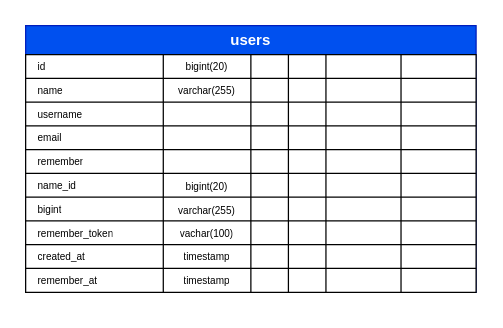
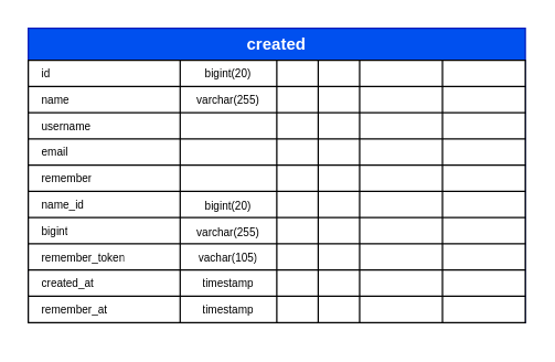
  <mxCell id="0" />
  <mxCell id="1" parent="0" />
  <mxCell id="2" value="" style="group" vertex="1" connectable="0" parent="1"><mxGeometry x="20" y="20" width="360" height="220" as="geometry" /></mxCell>
  <mxCell id="3" value="" style="group" vertex="1" connectable="0" parent="2"><mxGeometry width="360" height="213" as="geometry" /></mxCell>
- <mxCell id="4" value="users" style="swimlane;whiteSpace=wrap;html=1;fillColor=#0050ef;fontColor=#ffffff;strokeColor=#001DBC;" vertex="1" parent="3"><mxGeometry width="360" height="213" as="geometry"><mxRectangle width="70" height="20" as="alternateBounds" /></mxGeometry></mxCell>
+ <mxCell id="4" value="created" style="swimlane;whiteSpace=wrap;html=1;fillColor=#0050ef;fontColor=#ffffff;strokeColor=#001DBC;" vertex="1" parent="3"><mxGeometry width="360" height="213" as="geometry"><mxRectangle width="70" height="20" as="alternateBounds" /></mxGeometry></mxCell>
  <mxCell id="5" value="" style="shape=table;startSize=0;container=1;collapsible=0;childLayout=tableLayout;fontSize=8;" vertex="1" parent="4"><mxGeometry y="23" width="360" height="190" as="geometry" /></mxCell>
  <mxCell id="6" value="" style="shape=tableRow;horizontal=0;startSize=0;swimlaneHead=0;swimlaneBody=0;strokeColor=inherit;top=0;left=0;bottom=0;right=0;collapsible=0;dropTarget=0;fillColor=none;points=[[0,0.5],[1,0.5]];portConstraint=eastwest;fontSize=8;" vertex="1" parent="5"><mxGeometry width="360" height="19" as="geometry" /></mxCell>
  <mxCell id="7" value="id" style="shape=partialRectangle;html=1;whiteSpace=wrap;connectable=0;strokeColor=inherit;overflow=hidden;fillColor=none;top=0;left=0;bottom=0;right=0;pointerEvents=1;align=left;spacingRight=0;labelPadding=2;spacingLeft=8;fontSize=8;" vertex="1" parent="6"><mxGeometry width="110" height="19" as="geometry"><mxRectangle width="110" height="19" as="alternateBounds" /></mxGeometry></mxCell>
  <mxCell id="8" value="bigint(20)" style="shape=partialRectangle;html=1;whiteSpace=wrap;connectable=0;strokeColor=inherit;overflow=hidden;fillColor=none;top=0;left=0;bottom=0;right=0;pointerEvents=1;fontSize=8;" vertex="1" parent="6"><mxGeometry x="110" width="70" height="19" as="geometry"><mxRectangle width="70" height="19" as="alternateBounds" /></mxGeometry></mxCell>
  <mxCell id="9" value="" style="shape=partialRectangle;html=1;whiteSpace=wrap;connectable=0;strokeColor=inherit;overflow=hidden;fillColor=none;top=0;left=0;bottom=0;right=0;pointerEvents=1;" vertex="1" parent="6"><mxGeometry x="180" width="30" height="19" as="geometry"><mxRectangle width="30" height="19" as="alternateBounds" /></mxGeometry></mxCell>
  <mxCell id="10" value="" style="shape=partialRectangle;html=1;whiteSpace=wrap;connectable=0;strokeColor=inherit;overflow=hidden;fillColor=none;top=0;left=0;bottom=0;right=0;pointerEvents=1;" vertex="1" parent="6"><mxGeometry x="210" width="30" height="19" as="geometry"><mxRectangle width="30" height="19" as="alternateBounds" /></mxGeometry></mxCell>
  <mxCell id="11" value="" style="shape=partialRectangle;html=1;whiteSpace=wrap;connectable=0;strokeColor=inherit;overflow=hidden;fillColor=none;top=0;left=0;bottom=0;right=0;pointerEvents=1;" vertex="1" parent="6"><mxGeometry x="240" width="60" height="19" as="geometry"><mxRectangle width="60" height="19" as="alternateBounds" /></mxGeometry></mxCell>
  <mxCell id="12" value="" style="shape=partialRectangle;html=1;whiteSpace=wrap;connectable=0;strokeColor=inherit;overflow=hidden;fillColor=none;top=0;left=0;bottom=0;right=0;pointerEvents=1;" vertex="1" parent="6"><mxGeometry x="300" width="60" height="19" as="geometry"><mxRectangle width="60" height="19" as="alternateBounds" /></mxGeometry></mxCell>
  <mxCell id="13" value="" style="shape=tableRow;horizontal=0;startSize=0;swimlaneHead=0;swimlaneBody=0;strokeColor=inherit;top=0;left=0;bottom=0;right=0;collapsible=0;dropTarget=0;fillColor=none;points=[[0,0.5],[1,0.5]];portConstraint=eastwest;" vertex="1" parent="5"><mxGeometry y="19" width="360" height="19" as="geometry" /></mxCell>
  <mxCell id="14" value="name" style="shape=partialRectangle;html=1;whiteSpace=wrap;connectable=0;strokeColor=inherit;overflow=hidden;fillColor=none;top=0;left=0;bottom=0;right=0;pointerEvents=1;align=left;spacingRight=0;labelPadding=2;spacingLeft=8;fontSize=8;" vertex="1" parent="13"><mxGeometry width="110" height="19" as="geometry"><mxRectangle width="110" height="19" as="alternateBounds" /></mxGeometry></mxCell>
  <mxCell id="15" value="varchar(255)" style="shape=partialRectangle;html=1;whiteSpace=wrap;connectable=0;strokeColor=inherit;overflow=hidden;fillColor=none;top=0;left=0;bottom=0;right=0;pointerEvents=1;fontSize=8;" vertex="1" parent="13"><mxGeometry x="110" width="70" height="19" as="geometry"><mxRectangle width="70" height="19" as="alternateBounds" /></mxGeometry></mxCell>
  <mxCell id="16" value="" style="shape=partialRectangle;html=1;whiteSpace=wrap;connectable=0;strokeColor=inherit;overflow=hidden;fillColor=none;top=0;left=0;bottom=0;right=0;pointerEvents=1;" vertex="1" parent="13"><mxGeometry x="180" width="30" height="19" as="geometry"><mxRectangle width="30" height="19" as="alternateBounds" /></mxGeometry></mxCell>
  <mxCell id="17" value="" style="shape=partialRectangle;html=1;whiteSpace=wrap;connectable=0;strokeColor=inherit;overflow=hidden;fillColor=none;top=0;left=0;bottom=0;right=0;pointerEvents=1;" vertex="1" parent="13"><mxGeometry x="210" width="30" height="19" as="geometry"><mxRectangle width="30" height="19" as="alternateBounds" /></mxGeometry></mxCell>
  <mxCell id="18" value="" style="shape=partialRectangle;html=1;whiteSpace=wrap;connectable=0;strokeColor=inherit;overflow=hidden;fillColor=none;top=0;left=0;bottom=0;right=0;pointerEvents=1;" vertex="1" parent="13"><mxGeometry x="240" width="60" height="19" as="geometry"><mxRectangle width="60" height="19" as="alternateBounds" /></mxGeometry></mxCell>
  <mxCell id="19" value="" style="shape=partialRectangle;html=1;whiteSpace=wrap;connectable=0;strokeColor=inherit;overflow=hidden;fillColor=none;top=0;left=0;bottom=0;right=0;pointerEvents=1;" vertex="1" parent="13"><mxGeometry x="300" width="60" height="19" as="geometry"><mxRectangle width="60" height="19" as="alternateBounds" /></mxGeometry></mxCell>
  <mxCell id="20" value="" style="shape=tableRow;horizontal=0;startSize=0;swimlaneHead=0;swimlaneBody=0;strokeColor=inherit;top=0;left=0;bottom=0;right=0;collapsible=0;dropTarget=0;fillColor=none;points=[[0,0.5],[1,0.5]];portConstraint=eastwest;" vertex="1" parent="5"><mxGeometry y="38" width="360" height="19" as="geometry" /></mxCell>
  <mxCell id="21" value="username" style="shape=partialRectangle;html=1;whiteSpace=wrap;connectable=0;strokeColor=inherit;overflow=hidden;fillColor=none;top=0;left=0;bottom=0;right=0;pointerEvents=1;align=left;spacingRight=0;labelPadding=2;spacingLeft=8;fontSize=8;" vertex="1" parent="20"><mxGeometry width="110" height="19" as="geometry"><mxRectangle width="110" height="19" as="alternateBounds" /></mxGeometry></mxCell>
  <mxCell id="22" value="&lt;span style=&quot;font-size: 8px;&quot;&gt;&lt;font style=&quot;color: light-dark(rgb(255, 255, 255), rgb(255, 255, 255));&quot;&gt;varchar(255)&lt;/font&gt;&lt;/span&gt;" style="shape=partialRectangle;html=1;whiteSpace=wrap;connectable=0;strokeColor=inherit;overflow=hidden;fillColor=none;top=0;left=0;bottom=0;right=0;pointerEvents=1;" vertex="1" parent="20"><mxGeometry x="110" width="70" height="19" as="geometry"><mxRectangle width="70" height="19" as="alternateBounds" /></mxGeometry></mxCell>
  <mxCell id="23" value="" style="shape=partialRectangle;html=1;whiteSpace=wrap;connectable=0;strokeColor=inherit;overflow=hidden;fillColor=none;top=0;left=0;bottom=0;right=0;pointerEvents=1;" vertex="1" parent="20"><mxGeometry x="180" width="30" height="19" as="geometry"><mxRectangle width="30" height="19" as="alternateBounds" /></mxGeometry></mxCell>
  <mxCell id="24" value="" style="shape=partialRectangle;html=1;whiteSpace=wrap;connectable=0;strokeColor=inherit;overflow=hidden;fillColor=none;top=0;left=0;bottom=0;right=0;pointerEvents=1;" vertex="1" parent="20"><mxGeometry x="210" width="30" height="19" as="geometry"><mxRectangle width="30" height="19" as="alternateBounds" /></mxGeometry></mxCell>
  <mxCell id="25" value="" style="shape=partialRectangle;html=1;whiteSpace=wrap;connectable=0;strokeColor=inherit;overflow=hidden;fillColor=none;top=0;left=0;bottom=0;right=0;pointerEvents=1;" vertex="1" parent="20"><mxGeometry x="240" width="60" height="19" as="geometry"><mxRectangle width="60" height="19" as="alternateBounds" /></mxGeometry></mxCell>
  <mxCell id="26" value="" style="shape=partialRectangle;html=1;whiteSpace=wrap;connectable=0;strokeColor=inherit;overflow=hidden;fillColor=none;top=0;left=0;bottom=0;right=0;pointerEvents=1;" vertex="1" parent="20"><mxGeometry x="300" width="60" height="19" as="geometry"><mxRectangle width="60" height="19" as="alternateBounds" /></mxGeometry></mxCell>
  <mxCell id="27" value="" style="shape=tableRow;horizontal=0;startSize=0;swimlaneHead=0;swimlaneBody=0;strokeColor=inherit;top=0;left=0;bottom=0;right=0;collapsible=0;dropTarget=0;fillColor=none;points=[[0,0.5],[1,0.5]];portConstraint=eastwest;" vertex="1" parent="5"><mxGeometry y="57" width="360" height="19" as="geometry" /></mxCell>
  <mxCell id="28" value="email" style="shape=partialRectangle;html=1;whiteSpace=wrap;connectable=0;strokeColor=inherit;overflow=hidden;fillColor=none;top=0;left=0;bottom=0;right=0;pointerEvents=1;align=left;spacingRight=0;labelPadding=2;spacingLeft=8;fontSize=8;" vertex="1" parent="27"><mxGeometry width="110" height="19" as="geometry"><mxRectangle width="110" height="19" as="alternateBounds" /></mxGeometry></mxCell>
  <mxCell id="29" value="&lt;span style=&quot;font-size: 8px;&quot;&gt;&lt;font style=&quot;color: light-dark(rgb(255, 255, 255), rgb(255, 255, 255));&quot;&gt;varchar(255)&lt;/font&gt;&lt;/span&gt;" style="shape=partialRectangle;html=1;whiteSpace=wrap;connectable=0;strokeColor=inherit;overflow=hidden;fillColor=none;top=0;left=0;bottom=0;right=0;pointerEvents=1;" vertex="1" parent="27"><mxGeometry x="110" width="70" height="19" as="geometry"><mxRectangle width="70" height="19" as="alternateBounds" /></mxGeometry></mxCell>
  <mxCell id="30" value="" style="shape=partialRectangle;html=1;whiteSpace=wrap;connectable=0;strokeColor=inherit;overflow=hidden;fillColor=none;top=0;left=0;bottom=0;right=0;pointerEvents=1;" vertex="1" parent="27"><mxGeometry x="180" width="30" height="19" as="geometry"><mxRectangle width="30" height="19" as="alternateBounds" /></mxGeometry></mxCell>
  <mxCell id="31" value="" style="shape=partialRectangle;html=1;whiteSpace=wrap;connectable=0;strokeColor=inherit;overflow=hidden;fillColor=none;top=0;left=0;bottom=0;right=0;pointerEvents=1;" vertex="1" parent="27"><mxGeometry x="210" width="30" height="19" as="geometry"><mxRectangle width="30" height="19" as="alternateBounds" /></mxGeometry></mxCell>
  <mxCell id="32" value="" style="shape=partialRectangle;html=1;whiteSpace=wrap;connectable=0;strokeColor=inherit;overflow=hidden;fillColor=none;top=0;left=0;bottom=0;right=0;pointerEvents=1;" vertex="1" parent="27"><mxGeometry x="240" width="60" height="19" as="geometry"><mxRectangle width="60" height="19" as="alternateBounds" /></mxGeometry></mxCell>
  <mxCell id="33" value="" style="shape=partialRectangle;html=1;whiteSpace=wrap;connectable=0;strokeColor=inherit;overflow=hidden;fillColor=none;top=0;left=0;bottom=0;right=0;pointerEvents=1;" vertex="1" parent="27"><mxGeometry x="300" width="60" height="19" as="geometry"><mxRectangle width="60" height="19" as="alternateBounds" /></mxGeometry></mxCell>
  <mxCell id="34" value="" style="shape=tableRow;horizontal=0;startSize=0;swimlaneHead=0;swimlaneBody=0;strokeColor=inherit;top=0;left=0;bottom=0;right=0;collapsible=0;dropTarget=0;fillColor=none;points=[[0,0.5],[1,0.5]];portConstraint=eastwest;" vertex="1" parent="5"><mxGeometry y="76" width="360" height="19" as="geometry" /></mxCell>
  <mxCell id="35" value="remember" style="shape=partialRectangle;html=1;whiteSpace=wrap;connectable=0;strokeColor=inherit;overflow=hidden;fillColor=none;top=0;left=0;bottom=0;right=0;pointerEvents=1;align=left;spacingRight=0;labelPadding=2;spacingLeft=8;fontSize=8;" vertex="1" parent="34"><mxGeometry width="110" height="19" as="geometry"><mxRectangle width="110" height="19" as="alternateBounds" /></mxGeometry></mxCell>
  <mxCell id="36" value="&lt;span style=&quot;font-size: 8px;&quot;&gt;&lt;font style=&quot;color: light-dark(rgb(255, 255, 255), rgb(255, 255, 255));&quot;&gt;varchar(255)&lt;/font&gt;&lt;/span&gt;" style="shape=partialRectangle;html=1;whiteSpace=wrap;connectable=0;strokeColor=inherit;overflow=hidden;fillColor=none;top=0;left=0;bottom=0;right=0;pointerEvents=1;" vertex="1" parent="34"><mxGeometry x="110" width="70" height="19" as="geometry"><mxRectangle width="70" height="19" as="alternateBounds" /></mxGeometry></mxCell>
  <mxCell id="37" value="" style="shape=partialRectangle;html=1;whiteSpace=wrap;connectable=0;strokeColor=inherit;overflow=hidden;fillColor=none;top=0;left=0;bottom=0;right=0;pointerEvents=1;" vertex="1" parent="34"><mxGeometry x="180" width="30" height="19" as="geometry"><mxRectangle width="30" height="19" as="alternateBounds" /></mxGeometry></mxCell>
  <mxCell id="38" value="" style="shape=partialRectangle;html=1;whiteSpace=wrap;connectable=0;strokeColor=inherit;overflow=hidden;fillColor=none;top=0;left=0;bottom=0;right=0;pointerEvents=1;" vertex="1" parent="34"><mxGeometry x="210" width="30" height="19" as="geometry"><mxRectangle width="30" height="19" as="alternateBounds" /></mxGeometry></mxCell>
  <mxCell id="39" value="" style="shape=partialRectangle;html=1;whiteSpace=wrap;connectable=0;strokeColor=inherit;overflow=hidden;fillColor=none;top=0;left=0;bottom=0;right=0;pointerEvents=1;" vertex="1" parent="34"><mxGeometry x="240" width="60" height="19" as="geometry"><mxRectangle width="60" height="19" as="alternateBounds" /></mxGeometry></mxCell>
  <mxCell id="40" value="" style="shape=partialRectangle;html=1;whiteSpace=wrap;connectable=0;strokeColor=inherit;overflow=hidden;fillColor=none;top=0;left=0;bottom=0;right=0;pointerEvents=1;" vertex="1" parent="34"><mxGeometry x="300" width="60" height="19" as="geometry"><mxRectangle width="60" height="19" as="alternateBounds" /></mxGeometry></mxCell>
  <mxCell id="41" value="" style="shape=tableRow;horizontal=0;startSize=0;swimlaneHead=0;swimlaneBody=0;strokeColor=inherit;top=0;left=0;bottom=0;right=0;collapsible=0;dropTarget=0;fillColor=none;points=[[0,0.5],[1,0.5]];portConstraint=eastwest;" vertex="1" parent="5"><mxGeometry y="95" width="360" height="19" as="geometry" /></mxCell>
  <mxCell id="42" value="name_id" style="shape=partialRectangle;html=1;whiteSpace=wrap;connectable=0;strokeColor=inherit;overflow=hidden;fillColor=none;top=0;left=0;bottom=0;right=0;pointerEvents=1;align=left;spacingRight=0;labelPadding=2;spacingLeft=8;fontSize=8;" vertex="1" parent="41"><mxGeometry width="110" height="19" as="geometry"><mxRectangle width="110" height="19" as="alternateBounds" /></mxGeometry></mxCell>
  <mxCell id="43" value="&lt;span style=&quot;font-size: 8px;&quot;&gt;bigint(20)&lt;/span&gt;" style="shape=partialRectangle;html=1;whiteSpace=wrap;connectable=0;strokeColor=inherit;overflow=hidden;fillColor=none;top=0;left=0;bottom=0;right=0;pointerEvents=1;fontColor=default;" vertex="1" parent="41"><mxGeometry x="110" width="70" height="19" as="geometry"><mxRectangle width="70" height="19" as="alternateBounds" /></mxGeometry></mxCell>
  <mxCell id="44" value="" style="shape=partialRectangle;html=1;whiteSpace=wrap;connectable=0;strokeColor=inherit;overflow=hidden;fillColor=none;top=0;left=0;bottom=0;right=0;pointerEvents=1;" vertex="1" parent="41"><mxGeometry x="180" width="30" height="19" as="geometry"><mxRectangle width="30" height="19" as="alternateBounds" /></mxGeometry></mxCell>
  <mxCell id="45" value="" style="shape=partialRectangle;html=1;whiteSpace=wrap;connectable=0;strokeColor=inherit;overflow=hidden;fillColor=none;top=0;left=0;bottom=0;right=0;pointerEvents=1;" vertex="1" parent="41"><mxGeometry x="210" width="30" height="19" as="geometry"><mxRectangle width="30" height="19" as="alternateBounds" /></mxGeometry></mxCell>
  <mxCell id="46" value="" style="shape=partialRectangle;html=1;whiteSpace=wrap;connectable=0;strokeColor=inherit;overflow=hidden;fillColor=none;top=0;left=0;bottom=0;right=0;pointerEvents=1;" vertex="1" parent="41"><mxGeometry x="240" width="60" height="19" as="geometry"><mxRectangle width="60" height="19" as="alternateBounds" /></mxGeometry></mxCell>
  <mxCell id="47" value="" style="shape=partialRectangle;html=1;whiteSpace=wrap;connectable=0;strokeColor=inherit;overflow=hidden;fillColor=none;top=0;left=0;bottom=0;right=0;pointerEvents=1;" vertex="1" parent="41"><mxGeometry x="300" width="60" height="19" as="geometry"><mxRectangle width="60" height="19" as="alternateBounds" /></mxGeometry></mxCell>
  <mxCell id="48" value="" style="shape=tableRow;horizontal=0;startSize=0;swimlaneHead=0;swimlaneBody=0;strokeColor=inherit;top=0;left=0;bottom=0;right=0;collapsible=0;dropTarget=0;fillColor=none;points=[[0,0.5],[1,0.5]];portConstraint=eastwest;" vertex="1" parent="5"><mxGeometry y="114" width="360" height="19" as="geometry" /></mxCell>
  <mxCell id="49" value="bigint" style="shape=partialRectangle;html=1;whiteSpace=wrap;connectable=0;strokeColor=inherit;overflow=hidden;fillColor=none;top=0;left=0;bottom=0;right=0;pointerEvents=1;align=left;spacingRight=0;labelPadding=2;spacingLeft=8;fontSize=8;" vertex="1" parent="48"><mxGeometry width="110" height="19" as="geometry"><mxRectangle width="110" height="19" as="alternateBounds" /></mxGeometry></mxCell>
  <mxCell id="50" value="&lt;span style=&quot;font-size: 8px;&quot;&gt;varchar(255)&lt;/span&gt;" style="shape=partialRectangle;html=1;whiteSpace=wrap;connectable=0;strokeColor=inherit;overflow=hidden;fillColor=none;top=0;left=0;bottom=0;right=0;pointerEvents=1;fontColor=light-dark(#000000,#FFFFFF);" vertex="1" parent="48"><mxGeometry x="110" width="70" height="19" as="geometry"><mxRectangle width="70" height="19" as="alternateBounds" /></mxGeometry></mxCell>
  <mxCell id="51" value="" style="shape=partialRectangle;html=1;whiteSpace=wrap;connectable=0;strokeColor=inherit;overflow=hidden;fillColor=none;top=0;left=0;bottom=0;right=0;pointerEvents=1;" vertex="1" parent="48"><mxGeometry x="180" width="30" height="19" as="geometry"><mxRectangle width="30" height="19" as="alternateBounds" /></mxGeometry></mxCell>
  <mxCell id="52" value="" style="shape=partialRectangle;html=1;whiteSpace=wrap;connectable=0;strokeColor=inherit;overflow=hidden;fillColor=none;top=0;left=0;bottom=0;right=0;pointerEvents=1;" vertex="1" parent="48"><mxGeometry x="210" width="30" height="19" as="geometry"><mxRectangle width="30" height="19" as="alternateBounds" /></mxGeometry></mxCell>
  <mxCell id="53" value="" style="shape=partialRectangle;html=1;whiteSpace=wrap;connectable=0;strokeColor=inherit;overflow=hidden;fillColor=none;top=0;left=0;bottom=0;right=0;pointerEvents=1;" vertex="1" parent="48"><mxGeometry x="240" width="60" height="19" as="geometry"><mxRectangle width="60" height="19" as="alternateBounds" /></mxGeometry></mxCell>
  <mxCell id="54" value="" style="shape=partialRectangle;html=1;whiteSpace=wrap;connectable=0;strokeColor=inherit;overflow=hidden;fillColor=none;top=0;left=0;bottom=0;right=0;pointerEvents=1;" vertex="1" parent="48"><mxGeometry x="300" width="60" height="19" as="geometry"><mxRectangle width="60" height="19" as="alternateBounds" /></mxGeometry></mxCell>
  <mxCell id="55" value="" style="shape=tableRow;horizontal=0;startSize=0;swimlaneHead=0;swimlaneBody=0;strokeColor=inherit;top=0;left=0;bottom=0;right=0;collapsible=0;dropTarget=0;fillColor=none;points=[[0,0.5],[1,0.5]];portConstraint=eastwest;" vertex="1" parent="5"><mxGeometry y="133" width="360" height="19" as="geometry" /></mxCell>
  <mxCell id="56" value="remember_token" style="shape=partialRectangle;html=1;whiteSpace=wrap;connectable=0;strokeColor=inherit;overflow=hidden;fillColor=none;top=0;left=0;bottom=0;right=0;pointerEvents=1;align=left;spacingRight=0;labelPadding=2;spacingLeft=8;fontSize=8;" vertex="1" parent="55"><mxGeometry width="110" height="19" as="geometry"><mxRectangle width="110" height="19" as="alternateBounds" /></mxGeometry></mxCell>
- <mxCell id="57" value="vachar(100)" style="shape=partialRectangle;html=1;whiteSpace=wrap;connectable=0;strokeColor=inherit;overflow=hidden;fillColor=none;top=0;left=0;bottom=0;right=0;pointerEvents=1;fontColor=light-dark(#000000,#FFFFFF);fontSize=8;" vertex="1" parent="55"><mxGeometry x="110" width="70" height="19" as="geometry"><mxRectangle width="70" height="19" as="alternateBounds" /></mxGeometry></mxCell>
+ <mxCell id="57" value="vachar(105)" style="shape=partialRectangle;html=1;whiteSpace=wrap;connectable=0;strokeColor=inherit;overflow=hidden;fillColor=none;top=0;left=0;bottom=0;right=0;pointerEvents=1;fontColor=light-dark(#000000,#FFFFFF);fontSize=8;" vertex="1" parent="55"><mxGeometry x="110" width="70" height="19" as="geometry"><mxRectangle width="70" height="19" as="alternateBounds" /></mxGeometry></mxCell>
  <mxCell id="58" value="" style="shape=partialRectangle;html=1;whiteSpace=wrap;connectable=0;strokeColor=inherit;overflow=hidden;fillColor=none;top=0;left=0;bottom=0;right=0;pointerEvents=1;" vertex="1" parent="55"><mxGeometry x="180" width="30" height="19" as="geometry"><mxRectangle width="30" height="19" as="alternateBounds" /></mxGeometry></mxCell>
  <mxCell id="59" value="" style="shape=partialRectangle;html=1;whiteSpace=wrap;connectable=0;strokeColor=inherit;overflow=hidden;fillColor=none;top=0;left=0;bottom=0;right=0;pointerEvents=1;" vertex="1" parent="55"><mxGeometry x="210" width="30" height="19" as="geometry"><mxRectangle width="30" height="19" as="alternateBounds" /></mxGeometry></mxCell>
  <mxCell id="60" value="" style="shape=partialRectangle;html=1;whiteSpace=wrap;connectable=0;strokeColor=inherit;overflow=hidden;fillColor=none;top=0;left=0;bottom=0;right=0;pointerEvents=1;" vertex="1" parent="55"><mxGeometry x="240" width="60" height="19" as="geometry"><mxRectangle width="60" height="19" as="alternateBounds" /></mxGeometry></mxCell>
  <mxCell id="61" value="" style="shape=partialRectangle;html=1;whiteSpace=wrap;connectable=0;strokeColor=inherit;overflow=hidden;fillColor=none;top=0;left=0;bottom=0;right=0;pointerEvents=1;" vertex="1" parent="55"><mxGeometry x="300" width="60" height="19" as="geometry"><mxRectangle width="60" height="19" as="alternateBounds" /></mxGeometry></mxCell>
  <mxCell id="62" value="" style="shape=tableRow;horizontal=0;startSize=0;swimlaneHead=0;swimlaneBody=0;strokeColor=inherit;top=0;left=0;bottom=0;right=0;collapsible=0;dropTarget=0;fillColor=none;points=[[0,0.5],[1,0.5]];portConstraint=eastwest;" vertex="1" parent="5"><mxGeometry y="152" width="360" height="19" as="geometry" /></mxCell>
  <mxCell id="63" value="created_at" style="shape=partialRectangle;html=1;whiteSpace=wrap;connectable=0;strokeColor=inherit;overflow=hidden;fillColor=none;top=0;left=0;bottom=0;right=0;pointerEvents=1;align=left;spacingRight=0;labelPadding=2;spacingLeft=8;fontSize=8;" vertex="1" parent="62"><mxGeometry width="110" height="19" as="geometry"><mxRectangle width="110" height="19" as="alternateBounds" /></mxGeometry></mxCell>
  <mxCell id="64" value="timestamp" style="shape=partialRectangle;html=1;whiteSpace=wrap;connectable=0;strokeColor=inherit;overflow=hidden;fillColor=none;top=0;left=0;bottom=0;right=0;pointerEvents=1;fontColor=light-dark(#000000,#FFFFFF);fontSize=8;" vertex="1" parent="62"><mxGeometry x="110" width="70" height="19" as="geometry"><mxRectangle width="70" height="19" as="alternateBounds" /></mxGeometry></mxCell>
  <mxCell id="65" value="" style="shape=partialRectangle;html=1;whiteSpace=wrap;connectable=0;strokeColor=inherit;overflow=hidden;fillColor=none;top=0;left=0;bottom=0;right=0;pointerEvents=1;" vertex="1" parent="62"><mxGeometry x="180" width="30" height="19" as="geometry"><mxRectangle width="30" height="19" as="alternateBounds" /></mxGeometry></mxCell>
  <mxCell id="66" value="" style="shape=partialRectangle;html=1;whiteSpace=wrap;connectable=0;strokeColor=inherit;overflow=hidden;fillColor=none;top=0;left=0;bottom=0;right=0;pointerEvents=1;" vertex="1" parent="62"><mxGeometry x="210" width="30" height="19" as="geometry"><mxRectangle width="30" height="19" as="alternateBounds" /></mxGeometry></mxCell>
  <mxCell id="67" value="" style="shape=partialRectangle;html=1;whiteSpace=wrap;connectable=0;strokeColor=inherit;overflow=hidden;fillColor=none;top=0;left=0;bottom=0;right=0;pointerEvents=1;" vertex="1" parent="62"><mxGeometry x="240" width="60" height="19" as="geometry"><mxRectangle width="60" height="19" as="alternateBounds" /></mxGeometry></mxCell>
  <mxCell id="68" value="" style="shape=partialRectangle;html=1;whiteSpace=wrap;connectable=0;strokeColor=inherit;overflow=hidden;fillColor=none;top=0;left=0;bottom=0;right=0;pointerEvents=1;" vertex="1" parent="62"><mxGeometry x="300" width="60" height="19" as="geometry"><mxRectangle width="60" height="19" as="alternateBounds" /></mxGeometry></mxCell>
  <mxCell id="69" value="" style="shape=tableRow;horizontal=0;startSize=0;swimlaneHead=0;swimlaneBody=0;strokeColor=inherit;top=0;left=0;bottom=0;right=0;collapsible=0;dropTarget=0;fillColor=none;points=[[0,0.5],[1,0.5]];portConstraint=eastwest;" vertex="1" parent="5"><mxGeometry y="171" width="360" height="19" as="geometry" /></mxCell>
  <mxCell id="70" value="remember_at" style="shape=partialRectangle;html=1;whiteSpace=wrap;connectable=0;strokeColor=inherit;overflow=hidden;fillColor=none;top=0;left=0;bottom=0;right=0;pointerEvents=1;align=left;spacingRight=0;labelPadding=2;spacingLeft=8;fontSize=8;" vertex="1" parent="69"><mxGeometry width="110" height="19" as="geometry"><mxRectangle width="110" height="19" as="alternateBounds" /></mxGeometry></mxCell>
  <mxCell id="71" value="timestamp" style="shape=partialRectangle;html=1;whiteSpace=wrap;connectable=0;strokeColor=inherit;overflow=hidden;fillColor=none;top=0;left=0;bottom=0;right=0;pointerEvents=1;fontColor=light-dark(#000000,#FFFFFF);fontSize=8;" vertex="1" parent="69"><mxGeometry x="110" width="70" height="19" as="geometry"><mxRectangle width="70" height="19" as="alternateBounds" /></mxGeometry></mxCell>
  <mxCell id="72" value="" style="shape=partialRectangle;html=1;whiteSpace=wrap;connectable=0;strokeColor=inherit;overflow=hidden;fillColor=none;top=0;left=0;bottom=0;right=0;pointerEvents=1;" vertex="1" parent="69"><mxGeometry x="180" width="30" height="19" as="geometry"><mxRectangle width="30" height="19" as="alternateBounds" /></mxGeometry></mxCell>
  <mxCell id="73" value="" style="shape=partialRectangle;html=1;whiteSpace=wrap;connectable=0;strokeColor=inherit;overflow=hidden;fillColor=none;top=0;left=0;bottom=0;right=0;pointerEvents=1;" vertex="1" parent="69"><mxGeometry x="210" width="30" height="19" as="geometry"><mxRectangle width="30" height="19" as="alternateBounds" /></mxGeometry></mxCell>
  <mxCell id="74" value="" style="shape=partialRectangle;html=1;whiteSpace=wrap;connectable=0;strokeColor=inherit;overflow=hidden;fillColor=none;top=0;left=0;bottom=0;right=0;pointerEvents=1;" vertex="1" parent="69"><mxGeometry x="240" width="60" height="19" as="geometry"><mxRectangle width="60" height="19" as="alternateBounds" /></mxGeometry></mxCell>
  <mxCell id="75" value="" style="shape=partialRectangle;html=1;whiteSpace=wrap;connectable=0;strokeColor=inherit;overflow=hidden;fillColor=none;top=0;left=0;bottom=0;right=0;pointerEvents=1;" vertex="1" parent="69"><mxGeometry x="300" width="60" height="19" as="geometry"><mxRectangle width="60" height="19" as="alternateBounds" /></mxGeometry></mxCell>
